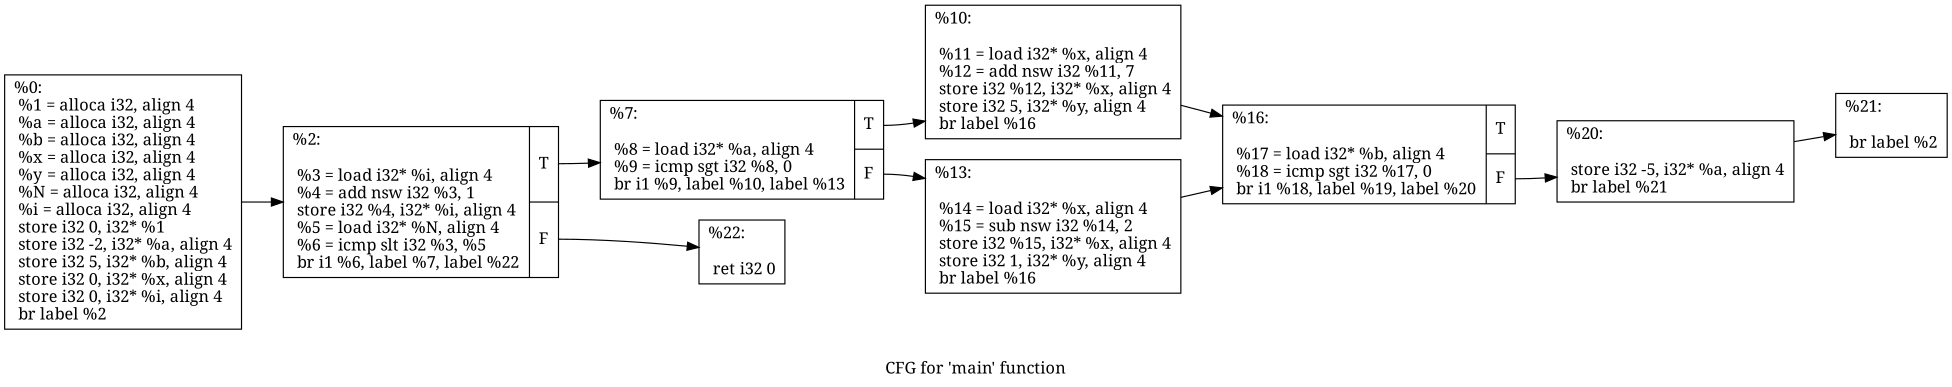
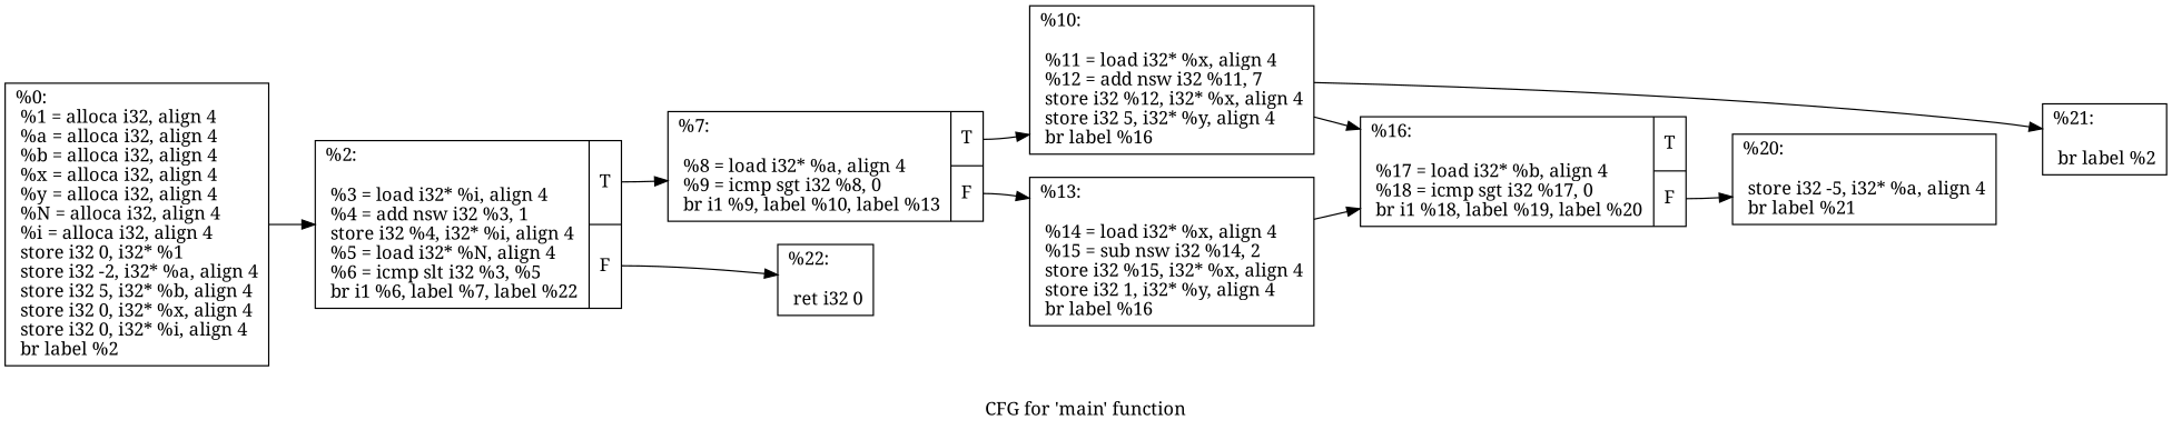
  digraph {
    fontname="Noto Serif"
    label="CFG for 'main' function"
    rankdir=LR
    node [fontname="Noto Serif" shape=record]
    edge [fontname="Noto Serif"]
    n1 [label="{%0:\l  %1 = alloca i32, align 4\l  %a = alloca i32, align 4\l  %b = alloca i32, align 4\l  %x = alloca i32, align 4\l  %y = alloca i32, align 4\l  %N = alloca i32, align 4\l  %i = alloca i32, align 4\l  store i32 0, i32* %1\l  store i32 -2, i32* %a, align 4\l  store i32 5, i32* %b, align 4\l  store i32 0, i32* %x, align 4\l  store i32 0, i32* %i, align 4\l  br label %2\l}"]
    n2 [label="{%2:\l\l  %3 = load i32* %i, align 4\l  %4 = add nsw i32 %3, 1\l  store i32 %4, i32* %i, align 4\l  %5 = load i32* %N, align 4\l  %6 = icmp slt i32 %3, %5\l  br i1 %6, label %7, label %22\l|{<s0>T|<s1>F}}"]
    n3 [label="{%7:\l\l  %8 = load i32* %a, align 4\l  %9 = icmp sgt i32 %8, 0\l  br i1 %9, label %10, label %13\l|{<s0>T|<s1>F}}"]
    n4 [label="{%22:\l\l  ret i32 0\l}"]
    n5 [label="{%10:\l\l  %11 = load i32* %x, align 4\l  %12 = add nsw i32 %11, 7\l  store i32 %12, i32* %x, align 4\l  store i32 5, i32* %y, align 4\l  br label %16\l}"]
    n6 [label="{%13:\l\l  %14 = load i32* %x, align 4\l  %15 = sub nsw i32 %14, 2\l  store i32 %15, i32* %x, align 4\l  store i32 1, i32* %y, align 4\l  br label %16\l}"]
    n7 [label="{%16:\l\l  %17 = load i32* %b, align 4\l  %18 = icmp sgt i32 %17, 0\l  br i1 %18, label %19, label %20\l|{<s0>T|<s1>F}}"]
    n8 [label="{%20:\l\l  store i32 -5, i32* %a, align 4\l  br label %21\l}"]
    n9 [label="{%21:\l\l  br label %2\l}"]
    n1 -> n2
    n2 -> n3 [tailport=s0]
    n2 -> n4 [tailport=s1]
    n3 -> n5 [tailport=s0]
    n3 -> n6 [tailport=s1]
    n5 -> n7
    n6 -> n7
    n7 -> n8 [tailport=s1]
-   n8 -> n9
+   n5 -> n9
  }
